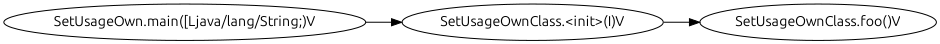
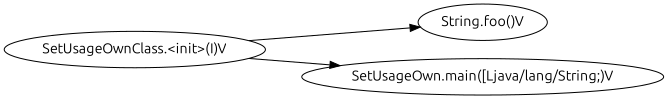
  digraph {
    fontname=Ubuntu
    rankdir=LR
    node [fontname=Ubuntu]
    edge [fontname=Ubuntu]
    n1 [label="SetUsageOwnClass.<init>(I)V"]
-   n2 [label="SetUsageOwnClass.foo()V"]
+   n2 [label="String.foo()V"]
    n3 [label="SetUsageOwn.main([Ljava/lang/String;)V"]
    n1 -> n2
-   n3 -> n1
+   n1 -> n3
  }
